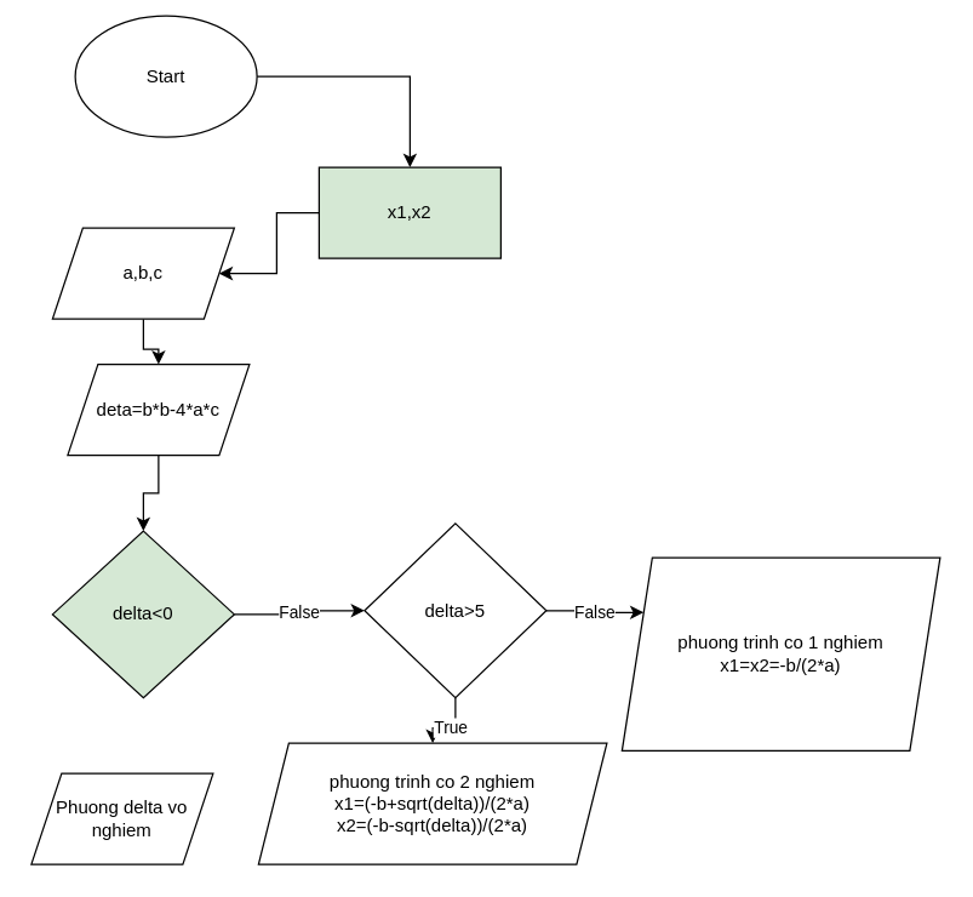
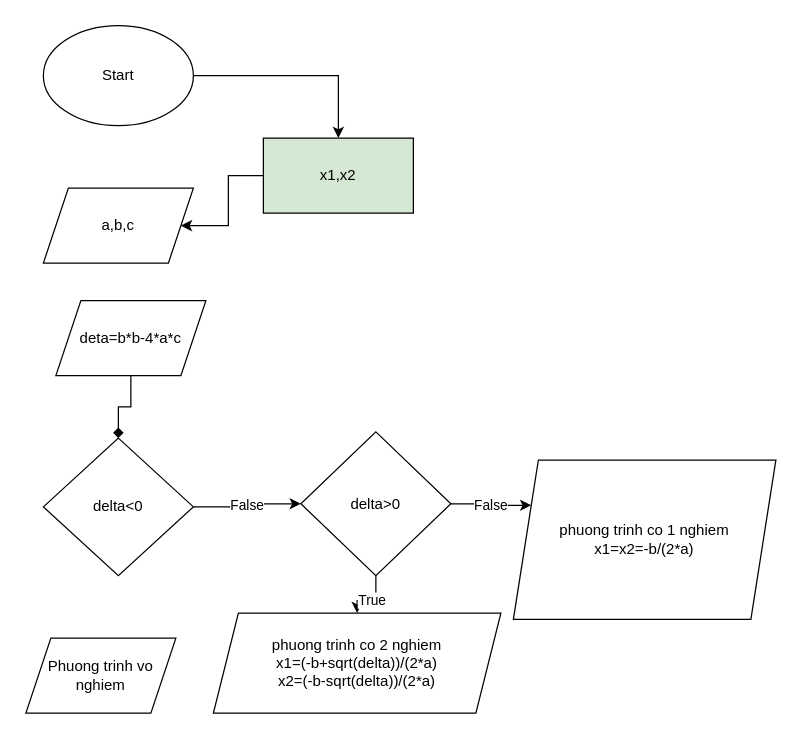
  <mxCell id="0" />
  <mxCell id="1" parent="0" />
  <mxCell id="2" style="edgeStyle=orthogonalEdgeStyle;rounded=0;orthogonalLoop=1;jettySize=auto;html=1;entryX=0.5;entryY=0;entryDx=0;entryDy=0;" parent="1" source="3" target="17" edge="1"><mxGeometry relative="1" as="geometry" /></mxCell>
- <mxCell id="3" value="Start" style="ellipse;whiteSpace=wrap;html=1;" parent="1" vertex="1"><mxGeometry x="49" y="10" width="120" height="80" as="geometry" /></mxCell>
- <mxCell id="4" style="edgeStyle=orthogonalEdgeStyle;rounded=0;orthogonalLoop=1;jettySize=auto;html=1;" parent="1" source="5" target="9" edge="1"><mxGeometry relative="1" as="geometry" /></mxCell>
+ <mxCell id="3" value="Start" style="ellipse;whiteSpace=wrap;html=1;" parent="1" vertex="1"><mxGeometry x="34" y="20" width="120" height="80" as="geometry" /></mxCell>
  <mxCell id="5" value="a,b,c" style="shape=parallelogram;perimeter=parallelogramPerimeter;whiteSpace=wrap;html=1;fixedSize=1;" parent="1" vertex="1"><mxGeometry x="34" y="150" width="120" height="60" as="geometry" /></mxCell>
  <mxCell id="6" value="False" style="edgeStyle=orthogonalEdgeStyle;rounded=0;orthogonalLoop=1;jettySize=auto;html=1;" parent="1" source="7" target="12" edge="1"><mxGeometry relative="1" as="geometry" /></mxCell>
- <mxCell id="7" value="delta&amp;lt;0" style="rhombus;whiteSpace=wrap;html=1;fillColor=#d5e8d4;" parent="1" vertex="1"><mxGeometry x="34" y="350" width="120" height="110" as="geometry" /></mxCell>
- <mxCell id="8" style="edgeStyle=orthogonalEdgeStyle;rounded=0;orthogonalLoop=1;jettySize=auto;html=1;" parent="1" source="9" target="7" edge="1"><mxGeometry relative="1" as="geometry" /></mxCell>
+ <mxCell id="7" value="delta&amp;lt;0" style="rhombus;whiteSpace=wrap;html=1;" parent="1" vertex="1"><mxGeometry x="34" y="350" width="120" height="110" as="geometry" /></mxCell>
+ <mxCell id="8" style="edgeStyle=orthogonalEdgeStyle;rounded=0;orthogonalLoop=1;jettySize=auto;html=1;endArrow=diamond;" parent="1" source="9" target="7" edge="1"><mxGeometry relative="1" as="geometry" /></mxCell>
  <mxCell id="9" value="deta=b*b-4*a*c" style="shape=parallelogram;perimeter=parallelogramPerimeter;whiteSpace=wrap;html=1;fixedSize=1;" parent="1" vertex="1"><mxGeometry x="44" y="240" width="120" height="60" as="geometry" /></mxCell>
  <mxCell id="10" value="False" style="edgeStyle=orthogonalEdgeStyle;rounded=0;orthogonalLoop=1;jettySize=auto;html=1;entryX=0;entryY=0.25;entryDx=0;entryDy=0;" parent="1" source="12" target="15" edge="1"><mxGeometry relative="1" as="geometry" /></mxCell>
  <mxCell id="11" value="True" style="edgeStyle=orthogonalEdgeStyle;rounded=0;orthogonalLoop=1;jettySize=auto;html=1;" parent="1" source="12" target="14" edge="1"><mxGeometry relative="1" as="geometry" /></mxCell>
- <mxCell id="12" value="delta&amp;gt;5" style="rhombus;whiteSpace=wrap;html=1;" parent="1" vertex="1"><mxGeometry x="240" y="345" width="120" height="115" as="geometry" /></mxCell>
- <mxCell id="13" value="Phuong delta vo nghiem" style="shape=parallelogram;perimeter=parallelogramPerimeter;whiteSpace=wrap;html=1;fixedSize=1;" parent="1" vertex="1"><mxGeometry x="20" y="510" width="120" height="60" as="geometry" /></mxCell>
+ <mxCell id="12" value="delta&amp;gt;0" style="rhombus;whiteSpace=wrap;html=1;" parent="1" vertex="1"><mxGeometry x="240" y="345" width="120" height="115" as="geometry" /></mxCell>
+ <mxCell id="13" value="Phuong trinh vo nghiem" style="shape=parallelogram;perimeter=parallelogramPerimeter;whiteSpace=wrap;html=1;fixedSize=1;" parent="1" vertex="1"><mxGeometry x="20" y="510" width="120" height="60" as="geometry" /></mxCell>
  <mxCell id="14" value="phuong trinh co 2 nghiem &lt;br&gt;x1=(-b+sqrt(delta))/(2*a)&lt;br&gt;x2=(-b-sqrt(delta))/(2*a)" style="shape=parallelogram;perimeter=parallelogramPerimeter;whiteSpace=wrap;html=1;fixedSize=1;" parent="1" vertex="1"><mxGeometry x="170" y="490" width="230" height="80" as="geometry" /></mxCell>
  <mxCell id="15" value="phuong trinh co 1 nghiem&lt;br&gt;x1=x2=-b/(2*a)" style="shape=parallelogram;perimeter=parallelogramPerimeter;whiteSpace=wrap;html=1;fixedSize=1;" parent="1" vertex="1"><mxGeometry x="410" y="367.5" width="210" height="127.5" as="geometry" /></mxCell>
  <mxCell id="16" style="edgeStyle=orthogonalEdgeStyle;rounded=0;orthogonalLoop=1;jettySize=auto;html=1;" parent="1" source="17" target="5" edge="1"><mxGeometry relative="1" as="geometry" /></mxCell>
  <mxCell id="17" value="x1,x2" style="rounded=0;whiteSpace=wrap;html=1;fillColor=#d5e8d4;" parent="1" vertex="1"><mxGeometry x="210" y="110" width="120" height="60" as="geometry" /></mxCell>
